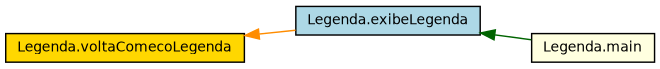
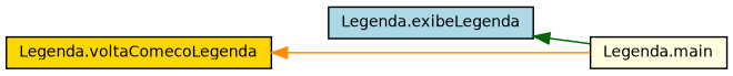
  digraph {
    rankdir=LR
    node [color=black fontname=Helvetica fontsize=10 shape=record style=filled]
    edge [dir=back fontname=Helvetica fontsize=10 labelfontname=Helvetica labelfontsize=10 style=solid]
    n1 [fillcolor=gold fontcolor=black height=0.2 label="Legenda.voltaComecoLegenda" width=0.4]
    n2 [fillcolor=lightblue height=0.2 label="Legenda.exibeLegenda" width=0.4]
    n3 [fillcolor=lightyellow height=0.2 label="Legenda.main" width=0.4]
-   n1 -> n2 [color=darkorange]
+   n1 -> n3 [color=darkorange]
    n2 -> n3 [color=darkgreen]
  }
